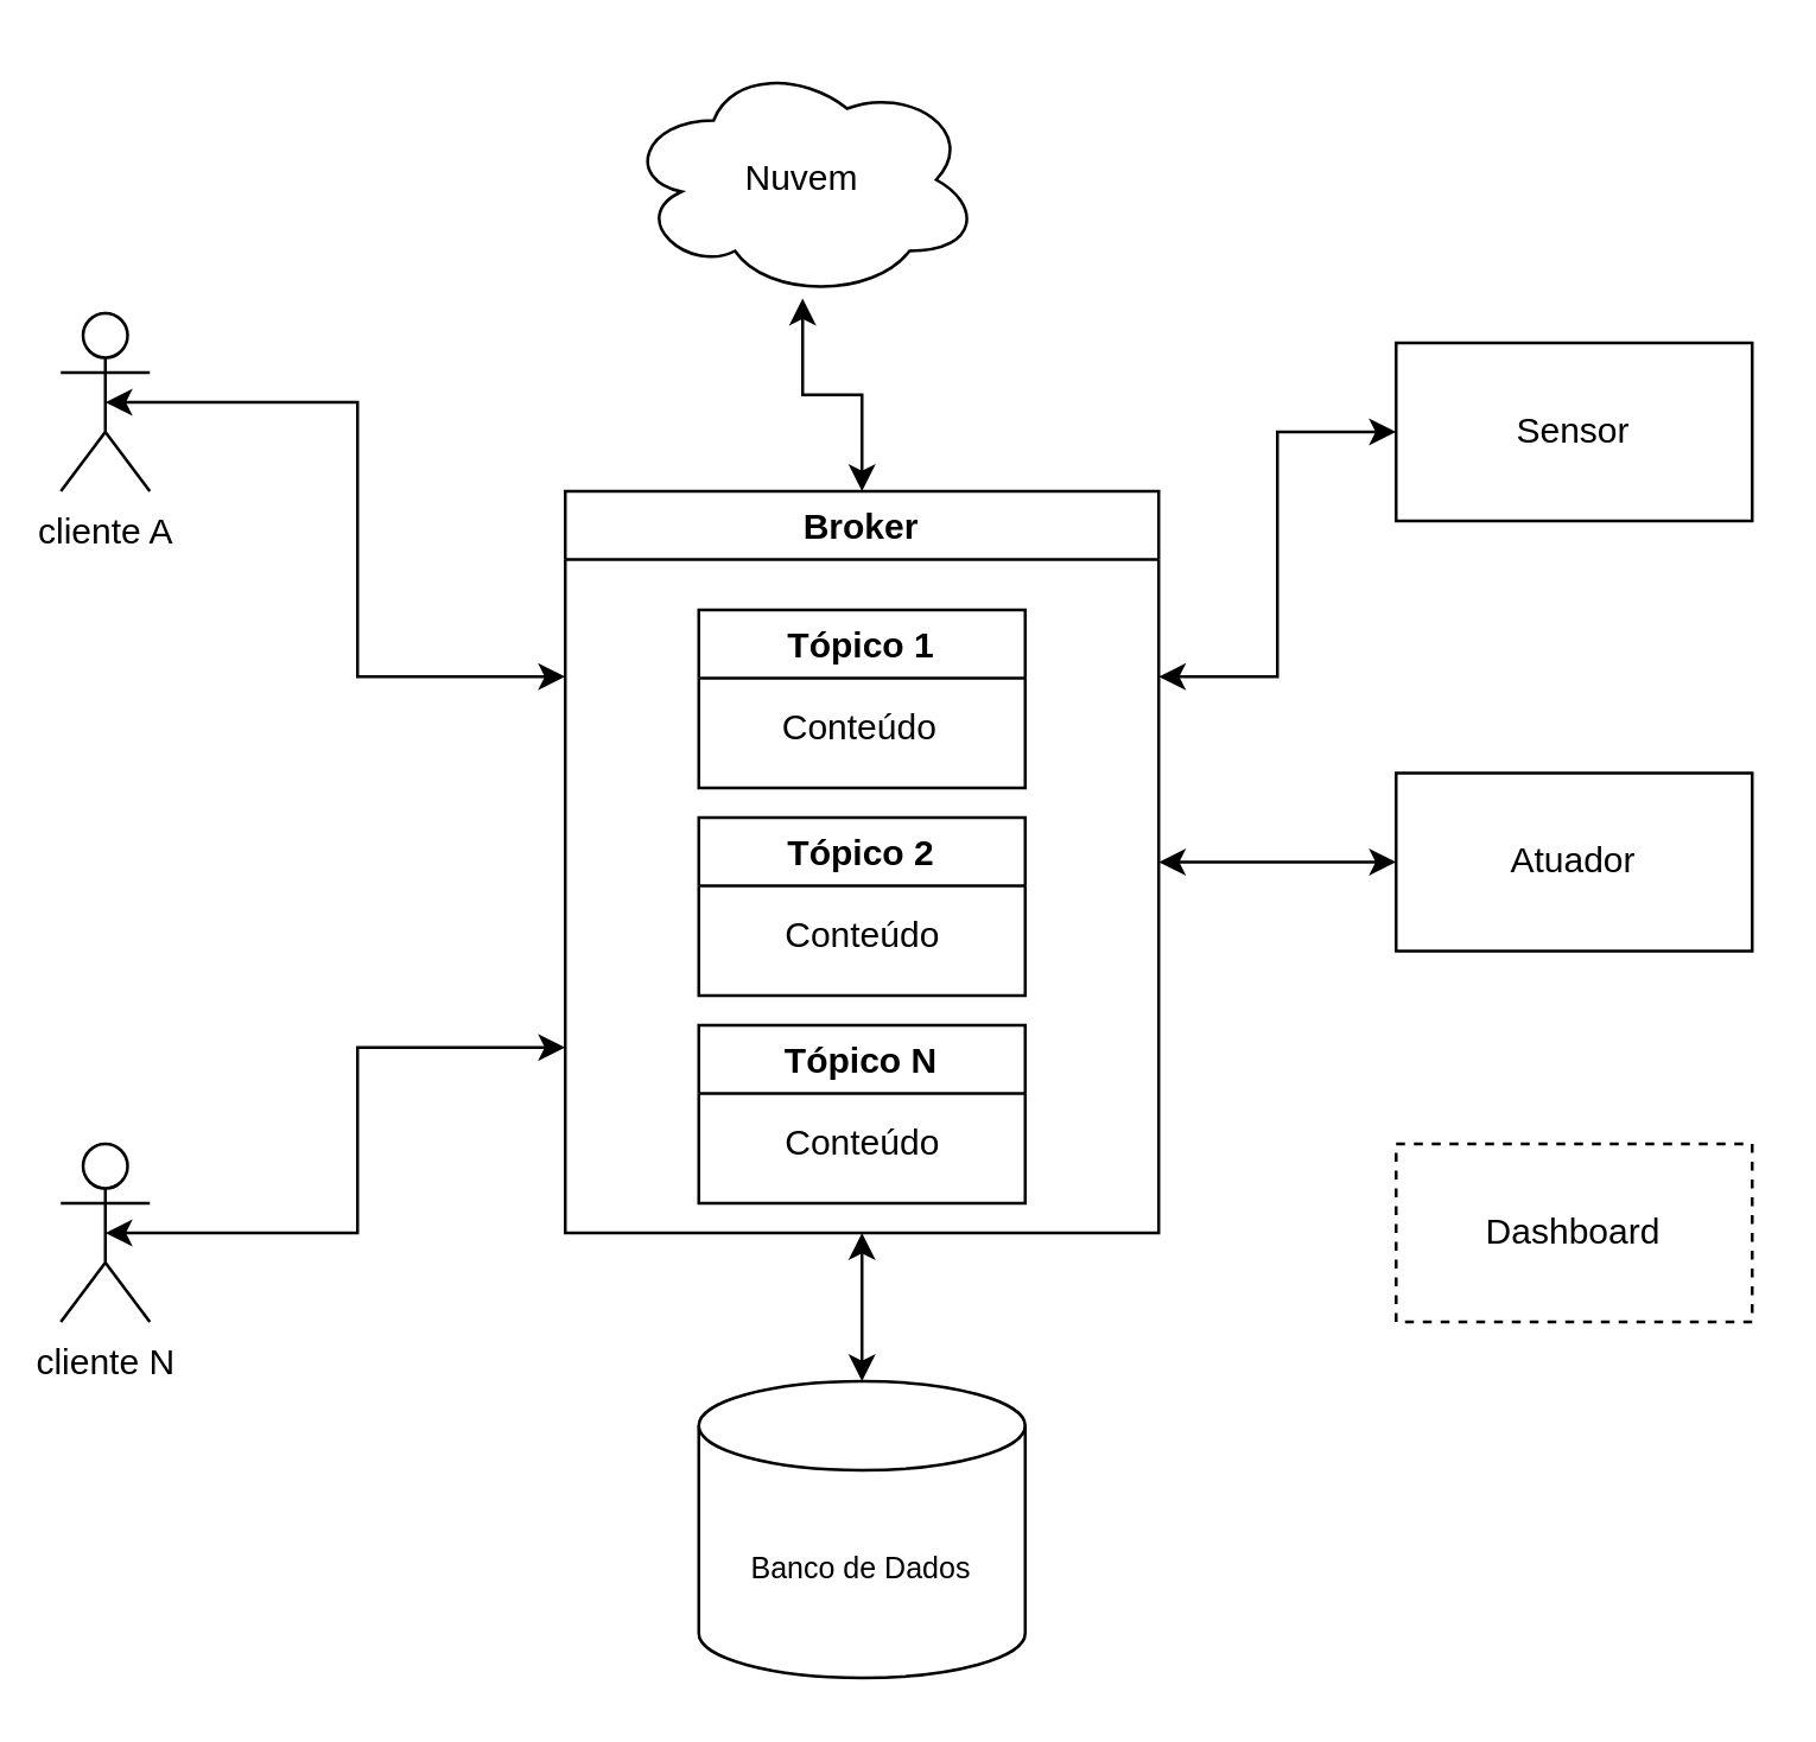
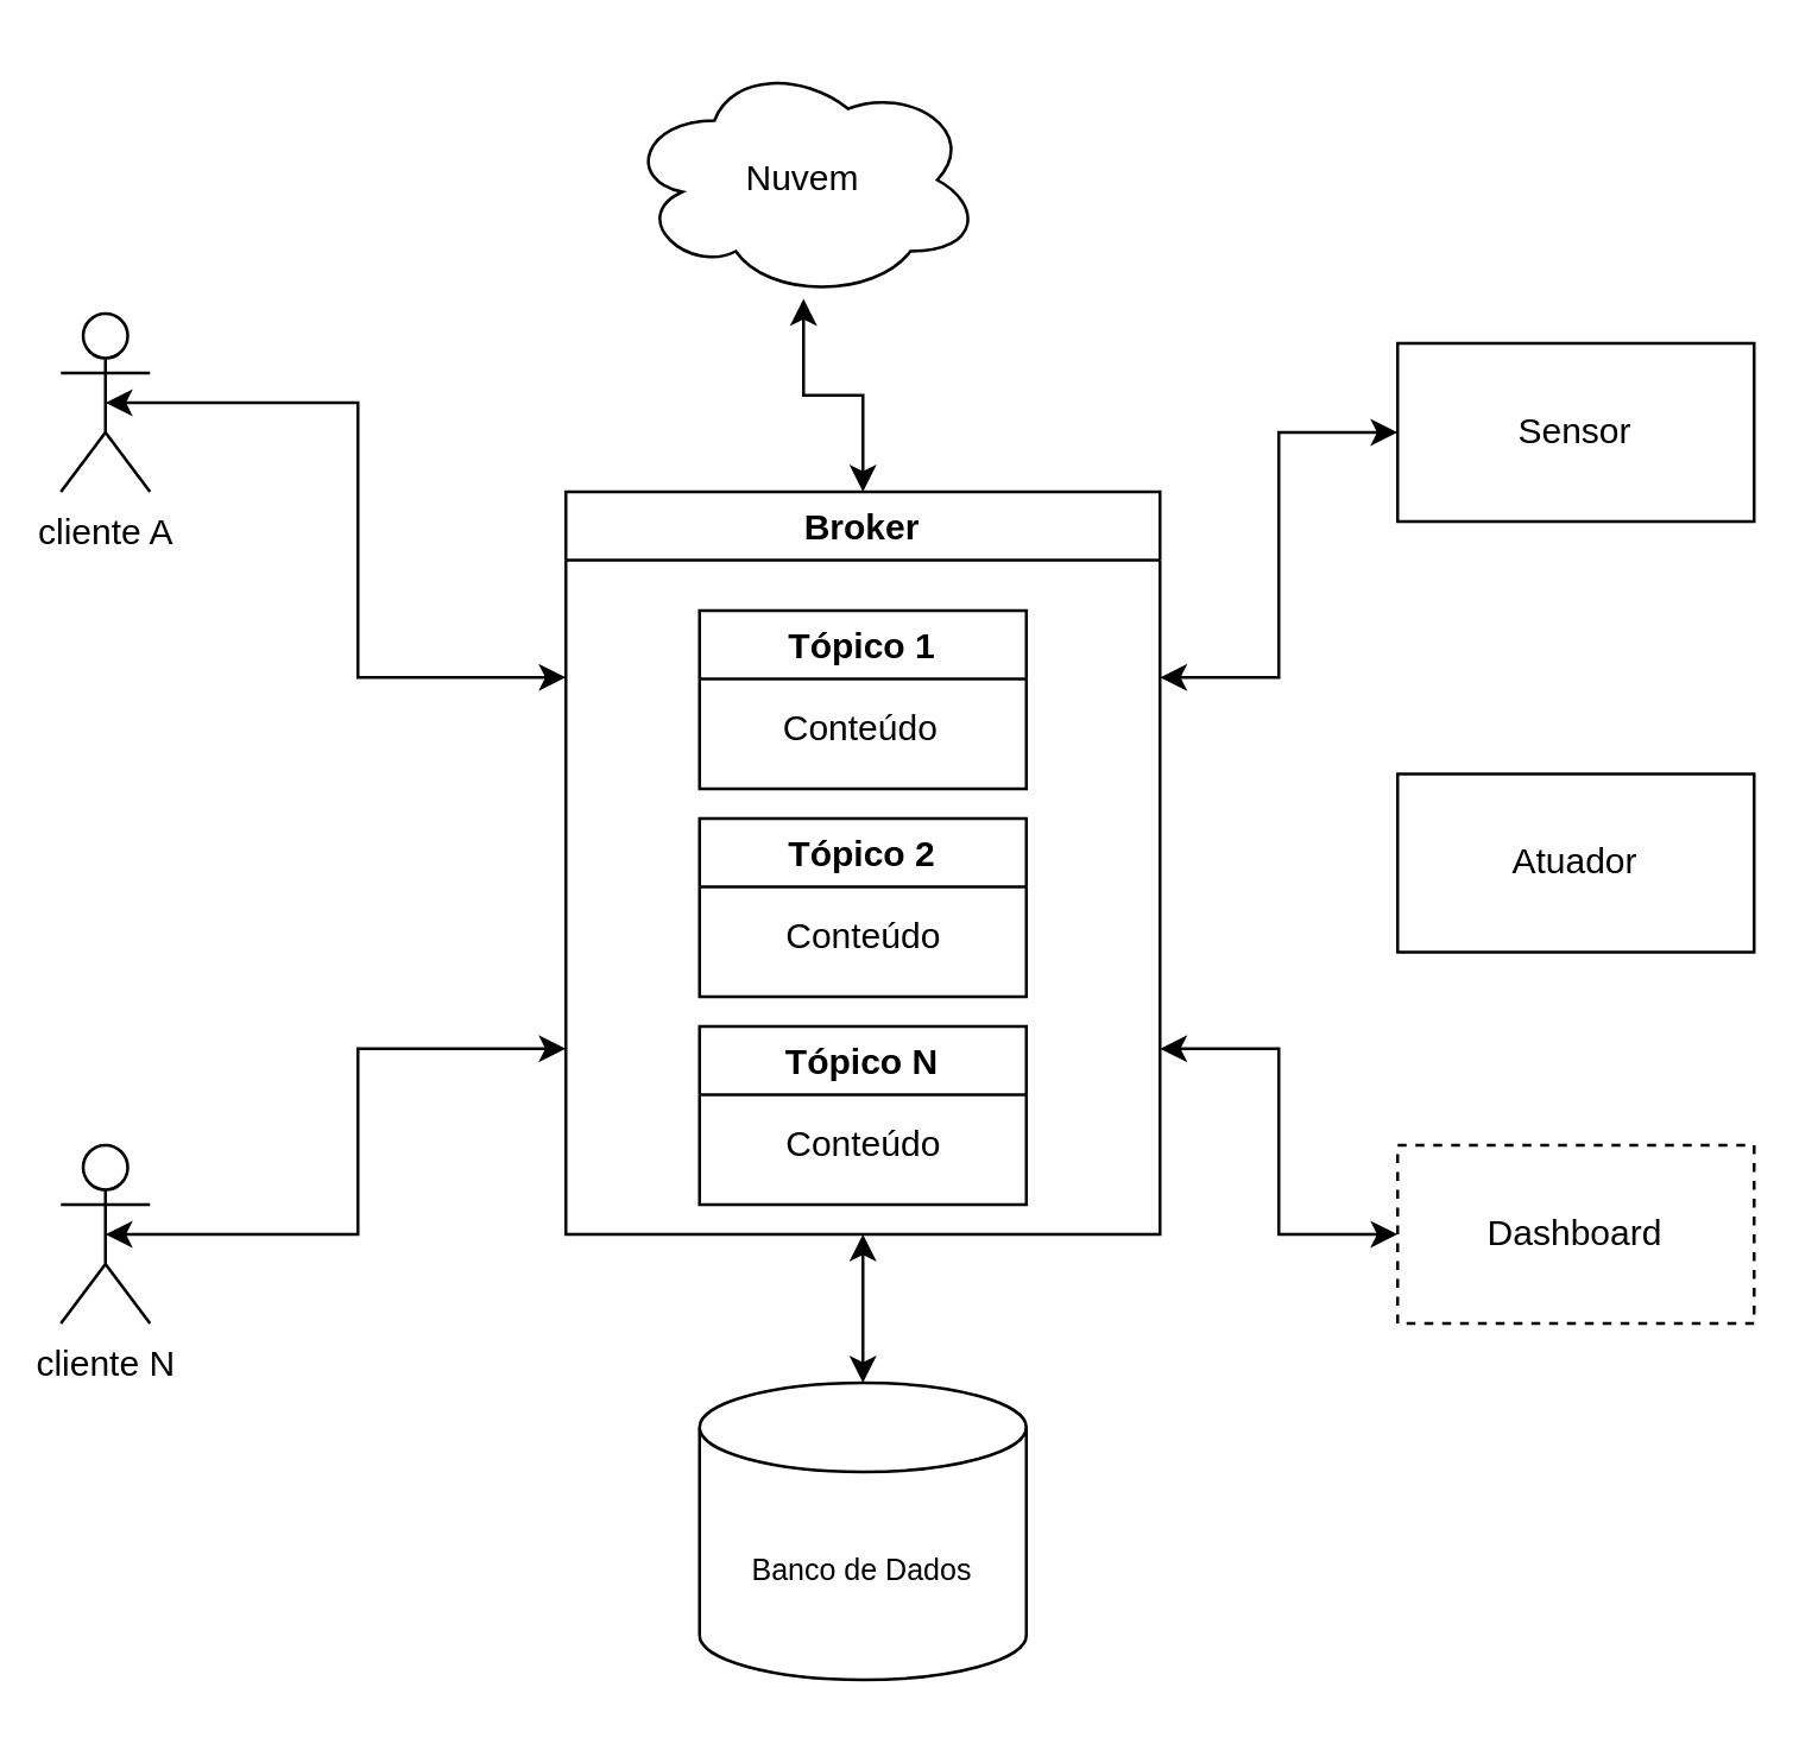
  <mxCell id="0" />
  <mxCell id="1" parent="0" />
  <mxCell id="2" value="" style="edgeStyle=orthogonalEdgeStyle;rounded=0;orthogonalLoop=1;jettySize=auto;html=1;startArrow=classic;startFill=1;" edge="1" parent="1" source="4" target="14"><mxGeometry relative="1" as="geometry" /></mxCell>
  <mxCell id="3" value="" style="edgeStyle=orthogonalEdgeStyle;rounded=0;orthogonalLoop=1;jettySize=auto;html=1;startArrow=classic;startFill=1;" edge="1" parent="1" source="4" target="13"><mxGeometry relative="1" as="geometry" /></mxCell>
  <mxCell id="4" value="Broker" style="swimlane;" vertex="1" parent="1"><mxGeometry x="190" y="165" width="200" height="250" as="geometry" /></mxCell>
  <mxCell id="5" value="Tópico 1" style="swimlane;" vertex="1" parent="4"><mxGeometry x="45" y="40" width="110" height="60" as="geometry" /></mxCell>
  <mxCell id="6" value="Conteúdo" style="text;html=1;align=center;verticalAlign=middle;resizable=0;points=[];autosize=1;strokeColor=none;fillColor=none;" vertex="1" parent="5"><mxGeometry x="19" y="30" width="70" height="20" as="geometry" /></mxCell>
  <mxCell id="7" value="Tópico 2" style="swimlane;" vertex="1" parent="4"><mxGeometry x="45" y="110" width="110" height="60" as="geometry" /></mxCell>
  <mxCell id="8" value="Conteúdo" style="text;html=1;align=center;verticalAlign=middle;resizable=0;points=[];autosize=1;strokeColor=none;fillColor=none;" vertex="1" parent="7"><mxGeometry x="20" y="30" width="70" height="20" as="geometry" /></mxCell>
  <mxCell id="9" value="Tópico N" style="swimlane;" vertex="1" parent="4"><mxGeometry x="45" y="180" width="110" height="60" as="geometry" /></mxCell>
  <mxCell id="10" value="Conteúdo" style="text;html=1;align=center;verticalAlign=middle;resizable=0;points=[];autosize=1;strokeColor=none;fillColor=none;" vertex="1" parent="9"><mxGeometry x="20" y="30" width="70" height="20" as="geometry" /></mxCell>
  <mxCell id="11" style="edgeStyle=orthogonalEdgeStyle;rounded=0;orthogonalLoop=1;jettySize=auto;html=1;exitX=0.5;exitY=0.5;exitDx=0;exitDy=0;exitPerimeter=0;entryX=0;entryY=0.25;entryDx=0;entryDy=0;startArrow=classic;startFill=1;" edge="1" parent="1" source="12" target="4"><mxGeometry relative="1" as="geometry" /></mxCell>
  <mxCell id="12" value="cliente A" style="shape=umlActor;verticalLabelPosition=bottom;verticalAlign=top;html=1;outlineConnect=0;" vertex="1" parent="1"><mxGeometry x="20" y="105" width="30" height="60" as="geometry" /></mxCell>
  <mxCell id="13" value="&lt;font style=&quot;font-size: 10px&quot;&gt;Banco de Dados&lt;/font&gt;" style="shape=cylinder3;whiteSpace=wrap;html=1;boundedLbl=1;backgroundOutline=1;size=15;" vertex="1" parent="1"><mxGeometry x="235" y="465" width="110" height="100" as="geometry" /></mxCell>
  <mxCell id="14" value="Nuvem" style="ellipse;shape=cloud;whiteSpace=wrap;html=1;" vertex="1" parent="1"><mxGeometry x="210" y="20" width="120" height="80" as="geometry" /></mxCell>
  <mxCell id="15" style="edgeStyle=orthogonalEdgeStyle;rounded=0;orthogonalLoop=1;jettySize=auto;html=1;exitX=0.5;exitY=0.5;exitDx=0;exitDy=0;exitPerimeter=0;entryX=0;entryY=0.75;entryDx=0;entryDy=0;startArrow=classic;startFill=1;" edge="1" parent="1" source="16" target="4"><mxGeometry relative="1" as="geometry" /></mxCell>
  <mxCell id="16" value="cliente N" style="shape=umlActor;verticalLabelPosition=bottom;verticalAlign=top;html=1;outlineConnect=0;" vertex="1" parent="1"><mxGeometry x="20" y="385" width="30" height="60" as="geometry" /></mxCell>
  <mxCell id="17" style="edgeStyle=orthogonalEdgeStyle;rounded=0;orthogonalLoop=1;jettySize=auto;html=1;entryX=1;entryY=0.25;entryDx=0;entryDy=0;startArrow=classic;startFill=1;" edge="1" parent="1" source="18" target="4"><mxGeometry relative="1" as="geometry" /></mxCell>
  <mxCell id="18" value="Sensor" style="rounded=0;whiteSpace=wrap;html=1;" vertex="1" parent="1"><mxGeometry x="470" y="115" width="120" height="60" as="geometry" /></mxCell>
- <mxCell id="19" style="edgeStyle=orthogonalEdgeStyle;rounded=0;orthogonalLoop=1;jettySize=auto;html=1;entryX=1;entryY=0.5;entryDx=0;entryDy=0;startArrow=classic;startFill=1;" edge="1" parent="1" source="20" target="4"><mxGeometry relative="1" as="geometry" /></mxCell>
  <mxCell id="20" value="Atuador" style="rounded=0;whiteSpace=wrap;html=1;" vertex="1" parent="1"><mxGeometry x="470" y="260" width="120" height="60" as="geometry" /></mxCell>
+ <mxCell id="21" style="edgeStyle=orthogonalEdgeStyle;rounded=0;orthogonalLoop=1;jettySize=auto;html=1;entryX=1;entryY=0.75;entryDx=0;entryDy=0;startArrow=classic;startFill=1;" edge="1" parent="1" source="22" target="4"><mxGeometry relative="1" as="geometry" /></mxCell>
  <mxCell id="22" value="Dashboard" style="rounded=0;whiteSpace=wrap;html=1;dashed=1;" vertex="1" parent="1"><mxGeometry x="470" y="385" width="120" height="60" as="geometry" /></mxCell>
